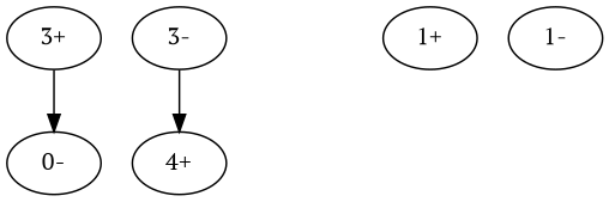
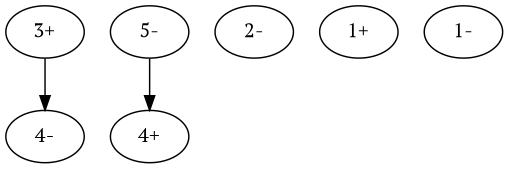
  digraph {
    fontname="PT Serif"
    node [fontname="PT Serif" l=57869]
    edge [d=2147483647 e=100.0 fontname="PT Serif" n=7]
    "3+"
-   "4-" [l=163746 label="0-"]
-   "3-"
+   "4-" [l=163746]
+   "3-" [label="5-"]
    "4+" [l=163746]
+   "2-" [l=27311]
    "1+" [l=1190]
    "1-" [l=1190]
    "3+" -> "4-"
    "3-" -> "4+"
  }
